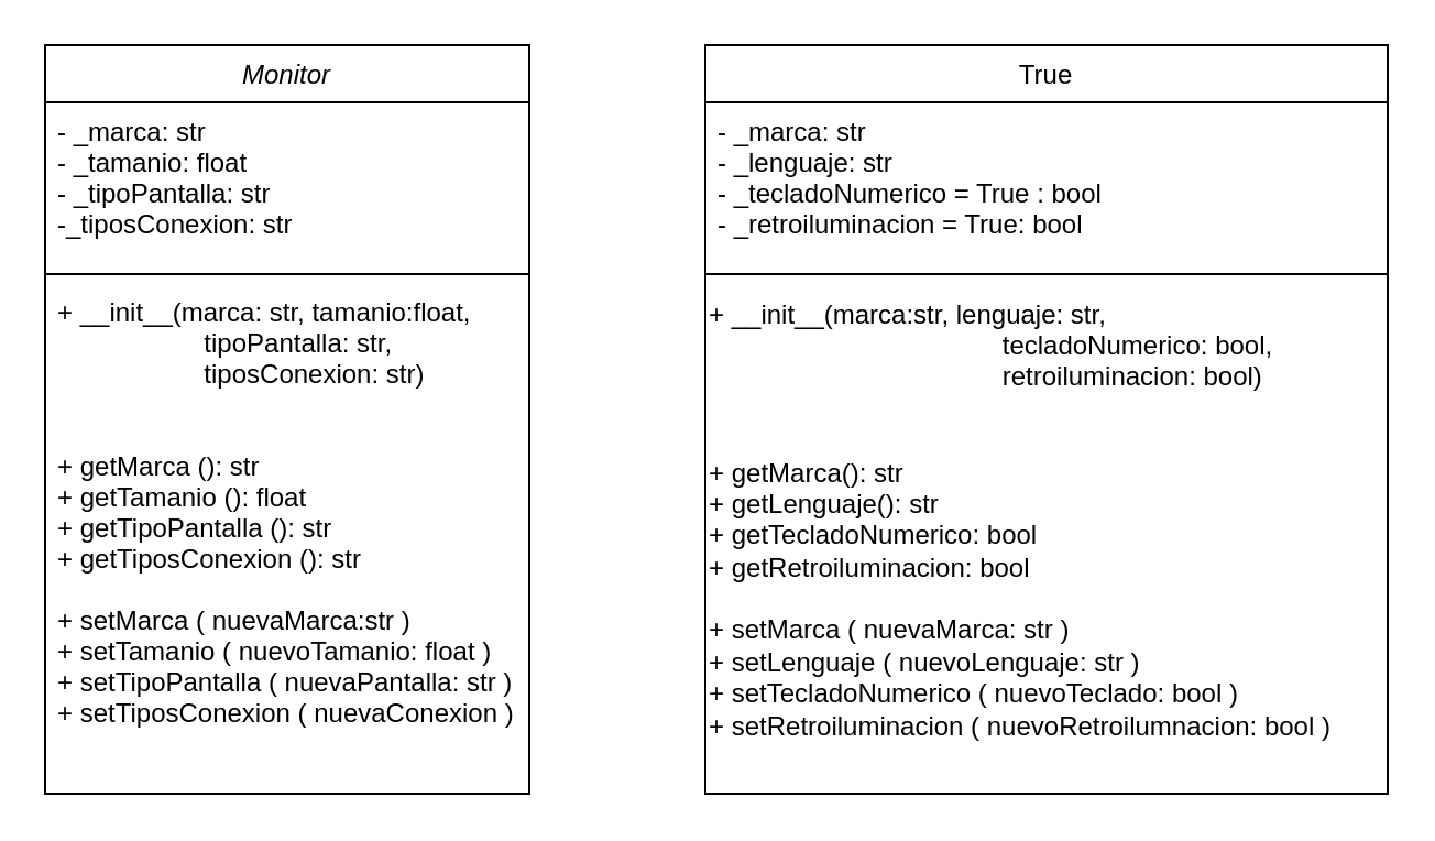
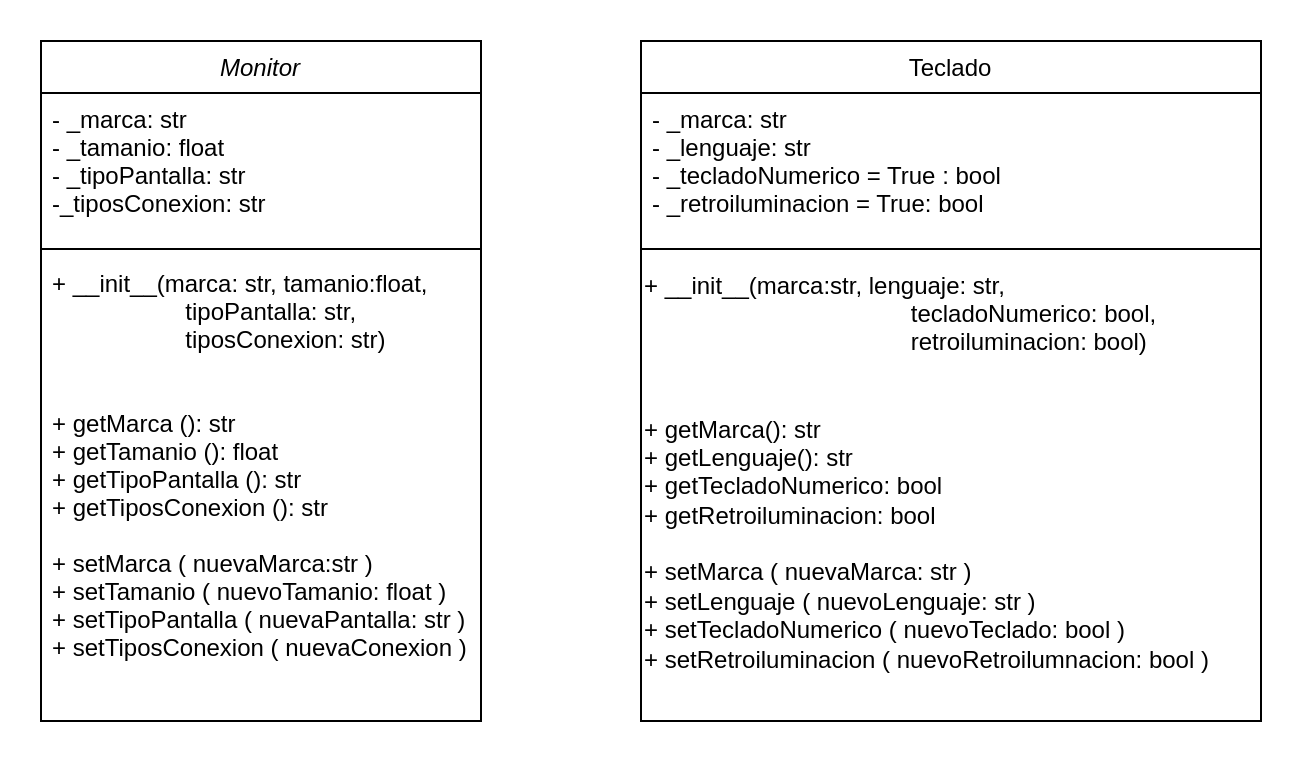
  <mxCell id="0" />
  <mxCell id="1" parent="0" />
  <mxCell id="2" value="Monitor" style="swimlane;fontStyle=2;align=center;verticalAlign=top;childLayout=stackLayout;horizontal=1;startSize=26;horizontalStack=0;resizeParent=1;resizeLast=0;collapsible=1;marginBottom=0;rounded=0;shadow=0;strokeWidth=1;" parent="1" vertex="1"><mxGeometry x="20" y="20" width="220" height="340" as="geometry"><mxRectangle x="230" y="140" width="160" height="26" as="alternateBounds" /></mxGeometry></mxCell>
  <mxCell id="3" value="- _marca: str&#10;- _tamanio: float&#10;- _tipoPantalla: str&#10;-_tiposConexion: str" style="text;align=left;verticalAlign=top;spacingLeft=4;spacingRight=4;overflow=hidden;rotatable=0;points=[[0,0.5],[1,0.5]];portConstraint=eastwest;" parent="2" vertex="1"><mxGeometry y="26" width="220" height="74" as="geometry" /></mxCell>
  <mxCell id="4" value="" style="line;html=1;strokeWidth=1;align=left;verticalAlign=middle;spacingTop=-1;spacingLeft=3;spacingRight=3;rotatable=0;labelPosition=right;points=[];portConstraint=eastwest;" parent="2" vertex="1"><mxGeometry y="100" width="220" height="8" as="geometry" /></mxCell>
  <mxCell id="5" value="+ __init__(marca: str, tamanio:float,&#10;                    tipoPantalla: str,&#10;                    tiposConexion: str)&#10;&#10;&#10;+ getMarca (): str&#10;+ getTamanio (): float&#10;+ getTipoPantalla (): str&#10;+ getTiposConexion (): str&#10;&#10;+ setMarca ( nuevaMarca:str )&#10;+ setTamanio ( nuevoTamanio: float )&#10;+ setTipoPantalla ( nuevaPantalla: str )&#10;+ setTiposConexion ( nuevaConexion )&#10;&#10;&#10;" style="text;align=left;verticalAlign=top;spacingLeft=4;spacingRight=4;overflow=hidden;rotatable=0;points=[[0,0.5],[1,0.5]];portConstraint=eastwest;" parent="2" vertex="1"><mxGeometry y="108" width="220" height="232" as="geometry" /></mxCell>
- <mxCell id="6" value="True" style="swimlane;fontStyle=0;align=center;verticalAlign=top;childLayout=stackLayout;horizontal=1;startSize=26;horizontalStack=0;resizeParent=1;resizeLast=0;collapsible=1;marginBottom=0;rounded=0;shadow=0;strokeWidth=1;" parent="1" vertex="1"><mxGeometry x="320" y="20" width="310" height="340" as="geometry"><mxRectangle x="550" y="140" width="160" height="26" as="alternateBounds" /></mxGeometry></mxCell>
+ <mxCell id="6" value="Teclado" style="swimlane;fontStyle=0;align=center;verticalAlign=top;childLayout=stackLayout;horizontal=1;startSize=26;horizontalStack=0;resizeParent=1;resizeLast=0;collapsible=1;marginBottom=0;rounded=0;shadow=0;strokeWidth=1;" parent="1" vertex="1"><mxGeometry x="320" y="20" width="310" height="340" as="geometry"><mxRectangle x="550" y="140" width="160" height="26" as="alternateBounds" /></mxGeometry></mxCell>
  <mxCell id="7" value="- _marca: str&#10;- _lenguaje: str&#10;- _tecladoNumerico = True : bool&#10;- _retroiluminacion = True: bool&#10;" style="text;align=left;verticalAlign=top;spacingLeft=4;spacingRight=4;overflow=hidden;rotatable=0;points=[[0,0.5],[1,0.5]];portConstraint=eastwest;" parent="6" vertex="1"><mxGeometry y="26" width="310" height="74" as="geometry" /></mxCell>
  <mxCell id="8" value="" style="line;html=1;strokeWidth=1;align=left;verticalAlign=middle;spacingTop=-1;spacingLeft=3;spacingRight=3;rotatable=0;labelPosition=right;points=[];portConstraint=eastwest;" parent="6" vertex="1"><mxGeometry y="100" width="310" height="8" as="geometry" /></mxCell>
  <mxCell id="9" value="+ __init__(marca:str,&amp;nbsp;&lt;span style=&quot;background-color: initial;&quot;&gt;lenguaje: str,&lt;/span&gt;&lt;div&gt;&lt;span style=&quot;background-color: initial;&quot;&gt;&lt;span style=&quot;white-space: pre;&quot;&gt;&#09;&lt;/span&gt;&lt;span style=&quot;white-space: pre;&quot;&gt;&#09;&lt;/span&gt;&lt;span style=&quot;white-space: pre;&quot;&gt;&#09;&lt;/span&gt;&lt;span style=&quot;white-space: pre;&quot;&gt;&#09;&lt;/span&gt;&lt;span style=&quot;white-space: pre;&quot;&gt;&#09;&lt;/span&gt;tecladoNumerico: bool,&lt;/span&gt;&lt;div&gt;&lt;span style=&quot;white-space: pre;&quot;&gt;&#09;&lt;/span&gt;&lt;span style=&quot;white-space: pre;&quot;&gt;&#09;&lt;/span&gt;&lt;span style=&quot;white-space: pre;&quot;&gt;&#09;&lt;/span&gt;&lt;span style=&quot;white-space: pre;&quot;&gt;&#09;&lt;/span&gt;&lt;span style=&quot;white-space: pre;&quot;&gt;&#09;&lt;/span&gt;retroiluminacion: bool)&lt;/div&gt;&lt;div&gt;&lt;br&gt;&lt;/div&gt;&lt;div&gt;&amp;nbsp; &amp;nbsp;&lt;/div&gt;&lt;div&gt;+ getMarca(): str&lt;/div&gt;&lt;div&gt;+ getLenguaje(): str&lt;/div&gt;&lt;div&gt;+ getTecladoNumerico: bool&lt;/div&gt;&lt;div&gt;+ getRetroiluminacion: bool&lt;/div&gt;&lt;div&gt;&lt;br&gt;&lt;/div&gt;&lt;div&gt;+ setMarca ( nuevaMarca: str )&lt;/div&gt;&lt;div&gt;+ setLenguaje ( nuevoLenguaje: str )&lt;/div&gt;&lt;div&gt;+ setTecladoNumerico ( nuevoTeclado: bool )&lt;/div&gt;&lt;div&gt;+ setRetroiluminacion ( nuevoRetroilumnacion: bool )&lt;/div&gt;&lt;div&gt;&lt;br&gt;&lt;/div&gt;&lt;/div&gt;" style="text;html=1;align=left;verticalAlign=middle;resizable=0;points=[];autosize=1;strokeColor=none;fillColor=none;fontSize=12;" parent="6" vertex="1"><mxGeometry y="108" width="310" height="230" as="geometry" /></mxCell>
  <mxCell id="10" value="" style="edgeStyle=none;curved=1;rounded=0;orthogonalLoop=1;jettySize=auto;html=1;fontSize=12;startSize=8;endSize=8;" parent="6" target="9" edge="1"><mxGeometry relative="1" as="geometry"><mxPoint x="155" y="338" as="sourcePoint" /></mxGeometry></mxCell>
  <mxCell id="11" value="" style="edgeStyle=none;curved=1;rounded=0;orthogonalLoop=1;jettySize=auto;html=1;fontSize=12;startSize=8;endSize=8;" parent="6" target="9" edge="1"><mxGeometry relative="1" as="geometry"><mxPoint x="155" y="338" as="sourcePoint" /></mxGeometry></mxCell>
